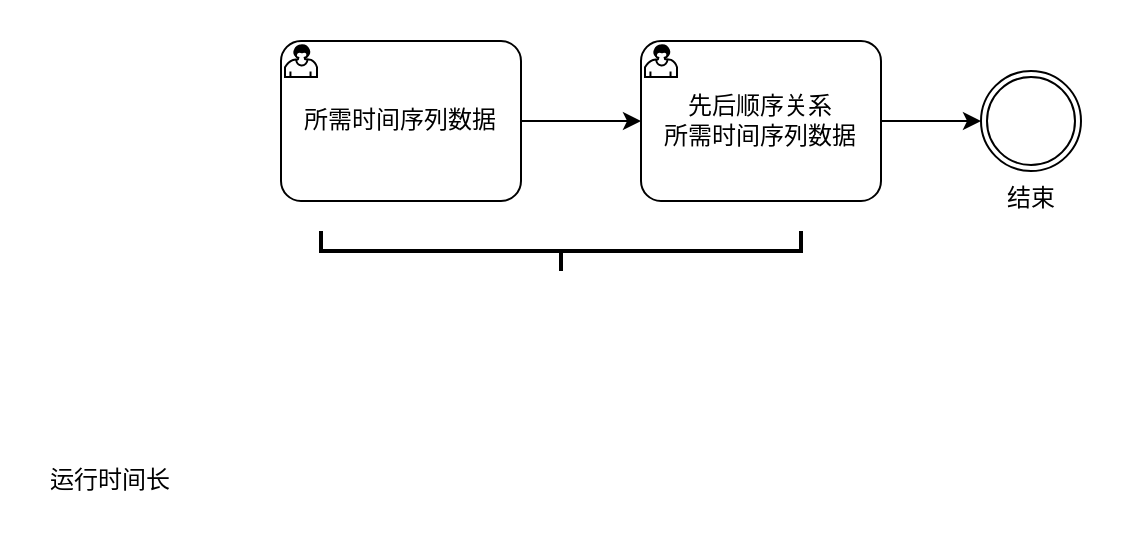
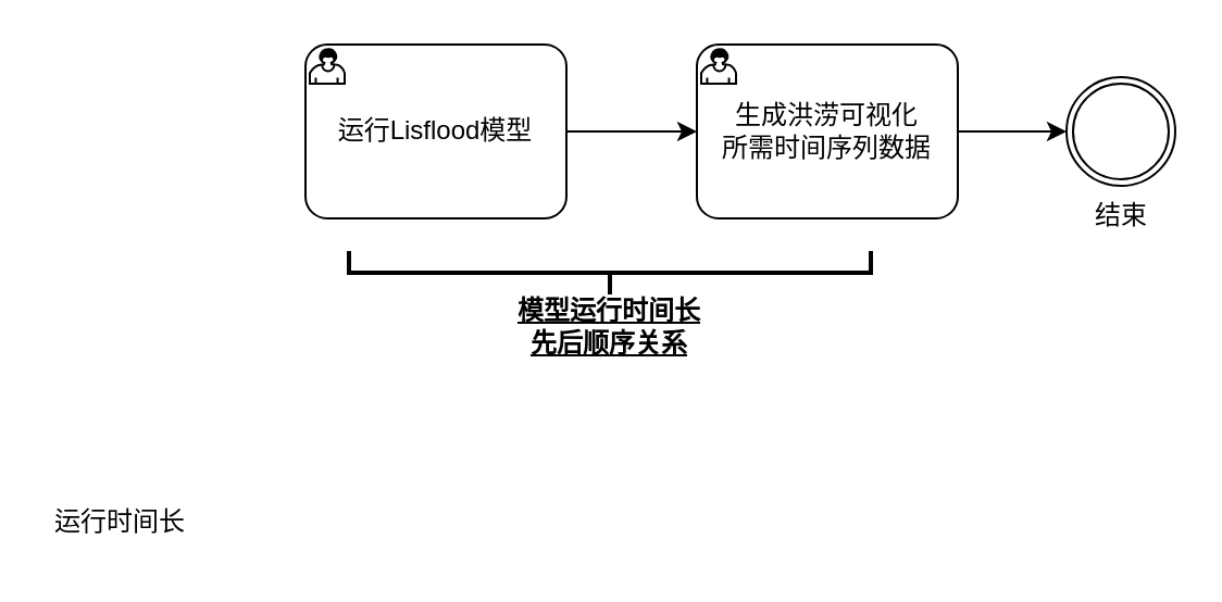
  <mxCell id="0" />
  <mxCell id="1" parent="0" />
  <mxCell id="2" style="edgeStyle=orthogonalEdgeStyle;rounded=0;orthogonalLoop=1;jettySize=auto;html=1;" edge="1" parent="1" source="3" target="5"><mxGeometry relative="1" as="geometry" /></mxCell>
- <mxCell id="3" value="所需时间序列数据" style="points=[[0.25,0,0],[0.5,0,0],[0.75,0,0],[1,0.25,0],[1,0.5,0],[1,0.75,0],[0.75,1,0],[0.5,1,0],[0.25,1,0],[0,0.75,0],[0,0.5,0],[0,0.25,0]];shape=mxgraph.bpmn.task;whiteSpace=wrap;rectStyle=rounded;size=10;html=1;container=1;expand=0;collapsible=0;taskMarker=user;" vertex="1" parent="1"><mxGeometry x="140" y="20" width="120" height="80" as="geometry" /></mxCell>
+ <mxCell id="3" value="运行Lisflood模型" style="points=[[0.25,0,0],[0.5,0,0],[0.75,0,0],[1,0.25,0],[1,0.5,0],[1,0.75,0],[0.75,1,0],[0.5,1,0],[0.25,1,0],[0,0.75,0],[0,0.5,0],[0,0.25,0]];shape=mxgraph.bpmn.task;whiteSpace=wrap;rectStyle=rounded;size=10;html=1;container=1;expand=0;collapsible=0;taskMarker=user;" vertex="1" parent="1"><mxGeometry x="140" y="20" width="120" height="80" as="geometry" /></mxCell>
  <mxCell id="4" style="edgeStyle=orthogonalEdgeStyle;rounded=0;orthogonalLoop=1;jettySize=auto;html=1;" edge="1" parent="1" source="5" target="6"><mxGeometry relative="1" as="geometry" /></mxCell>
- <mxCell id="5" value="先后顺序关系&lt;div&gt;所需时间序列数据&lt;/div&gt;" style="points=[[0.25,0,0],[0.5,0,0],[0.75,0,0],[1,0.25,0],[1,0.5,0],[1,0.75,0],[0.75,1,0],[0.5,1,0],[0.25,1,0],[0,0.75,0],[0,0.5,0],[0,0.25,0]];shape=mxgraph.bpmn.task;whiteSpace=wrap;rectStyle=rounded;size=10;html=1;container=1;expand=0;collapsible=0;taskMarker=user;" vertex="1" parent="1"><mxGeometry x="320" y="20" width="120" height="80" as="geometry" /></mxCell>
+ <mxCell id="5" value="生成洪涝可视化&lt;div&gt;所需时间序列数据&lt;/div&gt;" style="points=[[0.25,0,0],[0.5,0,0],[0.75,0,0],[1,0.25,0],[1,0.5,0],[1,0.75,0],[0.75,1,0],[0.5,1,0],[0.25,1,0],[0,0.75,0],[0,0.5,0],[0,0.25,0]];shape=mxgraph.bpmn.task;whiteSpace=wrap;rectStyle=rounded;size=10;html=1;container=1;expand=0;collapsible=0;taskMarker=user;" vertex="1" parent="1"><mxGeometry x="320" y="20" width="120" height="80" as="geometry" /></mxCell>
  <mxCell id="6" value="结束" style="points=[[0.145,0.145,0],[0.5,0,0],[0.855,0.145,0],[1,0.5,0],[0.855,0.855,0],[0.5,1,0],[0.145,0.855,0],[0,0.5,0]];shape=mxgraph.bpmn.event;html=1;verticalLabelPosition=bottom;labelBackgroundColor=#ffffff;verticalAlign=top;align=center;perimeter=ellipsePerimeter;outlineConnect=0;aspect=fixed;outline=throwing;symbol=general;" vertex="1" parent="1"><mxGeometry x="490" y="35" width="50" height="50" as="geometry" /></mxCell>
  <mxCell id="7" value="" style="strokeWidth=2;html=1;shape=mxgraph.flowchart.annotation_2;align=left;labelPosition=right;pointerEvents=1;direction=north;" vertex="1" parent="1"><mxGeometry x="160" y="115" width="240" height="20" as="geometry" /></mxCell>
+ <mxCell id="8" value="模型运行时间长&lt;div&gt;先后顺序关系&lt;/div&gt;" style="text;html=1;align=center;verticalAlign=middle;whiteSpace=wrap;rounded=0;fontStyle=5" vertex="1" parent="1"><mxGeometry x="230" y="135" width="100" height="30" as="geometry" /></mxCell>
  <mxCell id="9" value="运行时间长" style="text;html=1;align=center;verticalAlign=middle;whiteSpace=wrap;rounded=0;" vertex="1" parent="1"><mxGeometry x="20" y="225" width="70" height="30" as="geometry" /></mxCell>
